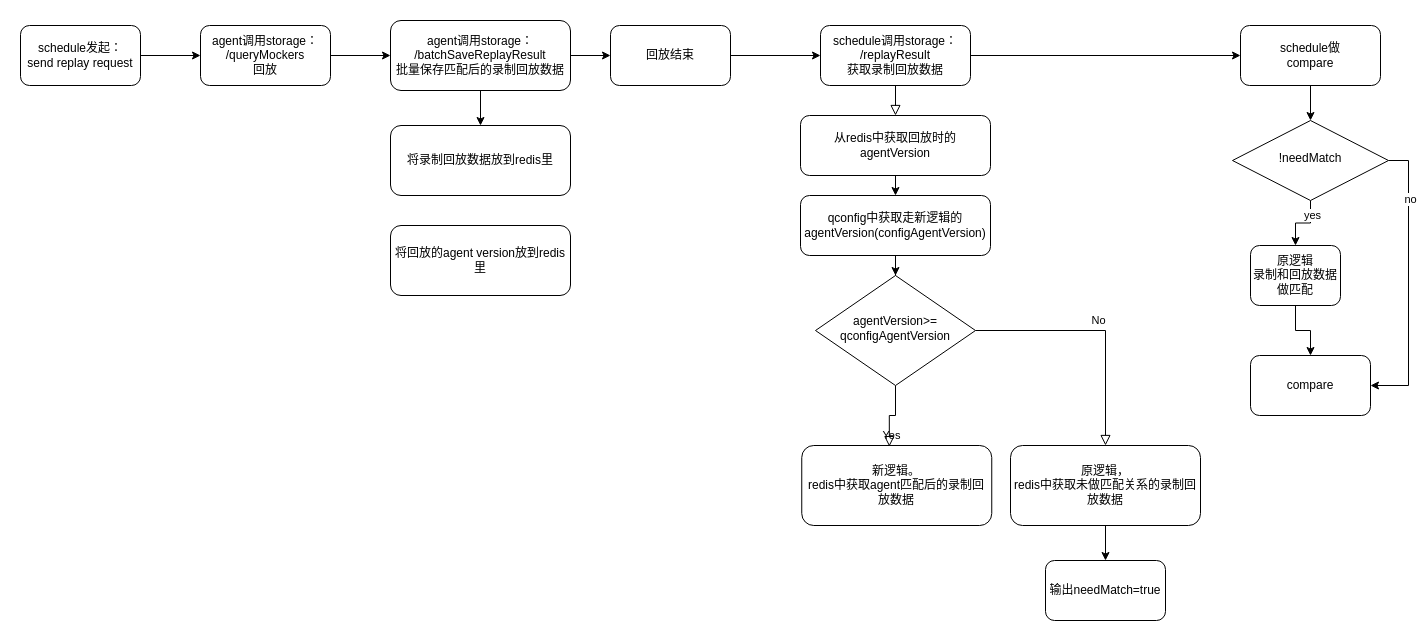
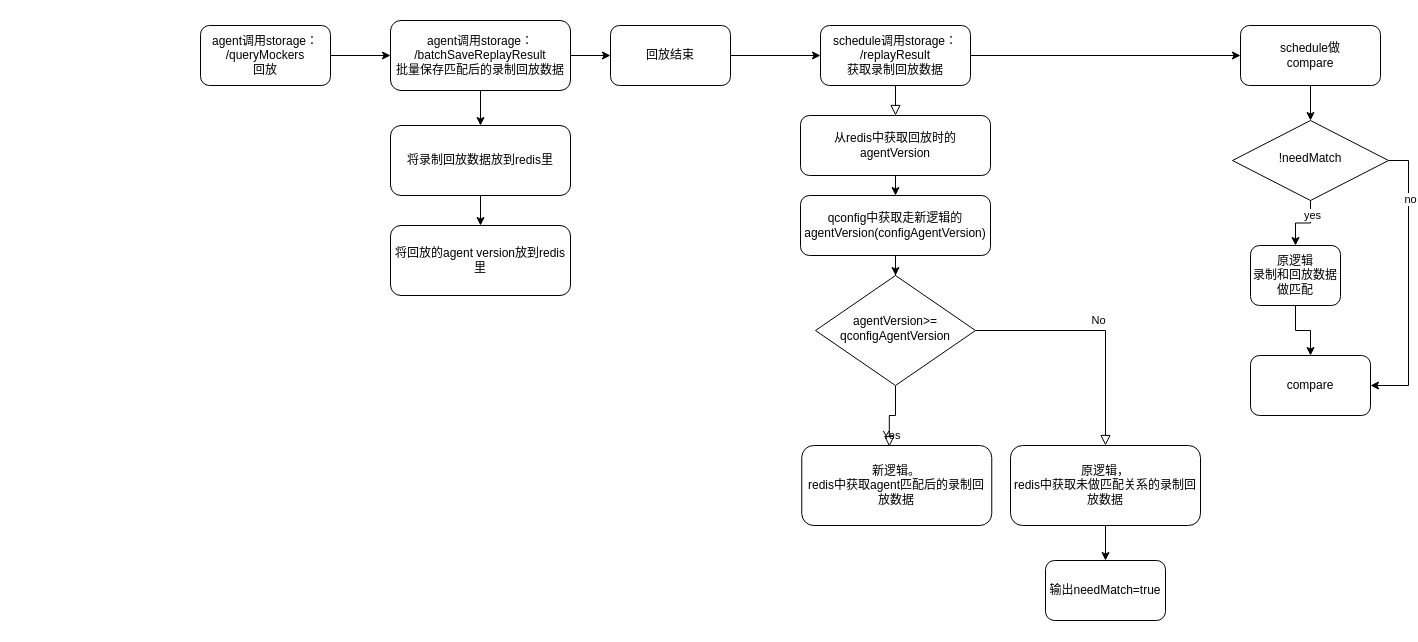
  <mxCell id="0" />
  <mxCell id="1" parent="0" />
  <mxCell id="2" value="" style="rounded=0;html=1;jettySize=auto;orthogonalLoop=1;fontSize=11;endArrow=block;endFill=0;endSize=8;strokeWidth=1;shadow=0;labelBackgroundColor=none;edgeStyle=orthogonalEdgeStyle;entryX=0.5;entryY=0;entryDx=0;entryDy=0;" parent="1" source="4" target="12" edge="1"><mxGeometry relative="1" as="geometry" /></mxCell>
  <mxCell id="3" style="edgeStyle=orthogonalEdgeStyle;rounded=0;orthogonalLoop=1;jettySize=auto;html=1;exitX=1;exitY=0.5;exitDx=0;exitDy=0;" edge="1" parent="1" source="4" target="28"><mxGeometry relative="1" as="geometry" /></mxCell>
  <mxCell id="4" value="schedule调用storage：&lt;br&gt;/replayResult&lt;br&gt;获取录制回放数据" style="rounded=1;whiteSpace=wrap;html=1;fontSize=12;glass=0;strokeWidth=1;shadow=0;" parent="1" vertex="1"><mxGeometry x="820" y="25" width="150" height="60" as="geometry" /></mxCell>
  <mxCell id="5" value="Yes" style="rounded=0;html=1;jettySize=auto;orthogonalLoop=1;fontSize=11;endArrow=block;endFill=0;endSize=8;strokeWidth=1;shadow=0;labelBackgroundColor=none;edgeStyle=orthogonalEdgeStyle;entryX=0.461;entryY=0.014;entryDx=0;entryDy=0;entryPerimeter=0;" parent="1" source="7" target="10" edge="1"><mxGeometry y="20" relative="1" as="geometry"><mxPoint as="offset" /><mxPoint x="900" y="365" as="targetPoint" /></mxGeometry></mxCell>
  <mxCell id="6" value="No" style="edgeStyle=orthogonalEdgeStyle;rounded=0;html=1;jettySize=auto;orthogonalLoop=1;fontSize=11;endArrow=block;endFill=0;endSize=8;strokeWidth=1;shadow=0;labelBackgroundColor=none;" parent="1" source="7" target="9" edge="1"><mxGeometry y="10" relative="1" as="geometry"><mxPoint as="offset" /></mxGeometry></mxCell>
  <mxCell id="7" value="agentVersion&amp;gt;=&lt;br&gt;qconfigAgentVersion" style="rhombus;whiteSpace=wrap;html=1;shadow=0;fontFamily=Helvetica;fontSize=12;align=center;strokeWidth=1;spacing=6;spacingTop=-4;" parent="1" vertex="1"><mxGeometry x="815" y="275" width="160" height="110" as="geometry" /></mxCell>
  <mxCell id="8" value="" style="edgeStyle=orthogonalEdgeStyle;rounded=0;orthogonalLoop=1;jettySize=auto;html=1;" edge="1" parent="1" source="9" target="34"><mxGeometry relative="1" as="geometry" /></mxCell>
  <mxCell id="9" value="原逻辑，&lt;br&gt;redis中获取未做匹配关系的录制回放数据" style="rounded=1;whiteSpace=wrap;html=1;fontSize=12;glass=0;strokeWidth=1;shadow=0;" parent="1" vertex="1"><mxGeometry x="1010" y="445" width="190" height="80" as="geometry" /></mxCell>
  <mxCell id="10" value="新逻辑。&lt;br&gt;redis中获取agent匹配后的录制回放数据" style="rounded=1;whiteSpace=wrap;html=1;fontSize=12;glass=0;strokeWidth=1;shadow=0;" parent="1" vertex="1"><mxGeometry x="801.25" y="445" width="190" height="80" as="geometry" /></mxCell>
  <mxCell id="11" style="edgeStyle=orthogonalEdgeStyle;rounded=0;orthogonalLoop=1;jettySize=auto;html=1;exitX=0.5;exitY=1;exitDx=0;exitDy=0;entryX=0.5;entryY=0;entryDx=0;entryDy=0;" edge="1" parent="1" source="12" target="14"><mxGeometry relative="1" as="geometry" /></mxCell>
  <mxCell id="12" value="从redis中获取回放时的agentVersion" style="rounded=1;whiteSpace=wrap;html=1;fontSize=12;glass=0;strokeWidth=1;shadow=0;" vertex="1" parent="1"><mxGeometry x="800" y="115" width="190" height="60" as="geometry" /></mxCell>
  <mxCell id="13" style="edgeStyle=orthogonalEdgeStyle;rounded=0;orthogonalLoop=1;jettySize=auto;html=1;exitX=0.5;exitY=1;exitDx=0;exitDy=0;" edge="1" parent="1" source="14" target="7"><mxGeometry relative="1" as="geometry" /></mxCell>
  <mxCell id="14" value="qconfig中获取走新逻辑的agentVersion(configAgentVersion)" style="rounded=1;whiteSpace=wrap;html=1;fontSize=12;glass=0;strokeWidth=1;shadow=0;" vertex="1" parent="1"><mxGeometry x="800" y="195" width="190" height="60" as="geometry" /></mxCell>
  <mxCell id="15" style="edgeStyle=orthogonalEdgeStyle;rounded=0;orthogonalLoop=1;jettySize=auto;html=1;exitX=0.5;exitY=1;exitDx=0;exitDy=0;entryX=0.5;entryY=0;entryDx=0;entryDy=0;" edge="1" parent="1" source="17" target="19"><mxGeometry relative="1" as="geometry" /></mxCell>
  <mxCell id="16" value="" style="edgeStyle=orthogonalEdgeStyle;rounded=0;orthogonalLoop=1;jettySize=auto;html=1;" edge="1" parent="1" source="17" target="26"><mxGeometry relative="1" as="geometry" /></mxCell>
  <mxCell id="17" value="agent调用storage：&lt;br&gt;/batchSaveReplayResult&lt;br&gt;批量保存匹配后的录制回放数据" style="rounded=1;whiteSpace=wrap;html=1;fontSize=12;glass=0;strokeWidth=1;shadow=0;" vertex="1" parent="1"><mxGeometry x="390" y="20" width="180" height="70" as="geometry" /></mxCell>
+ <mxCell id="18" style="edgeStyle=orthogonalEdgeStyle;rounded=0;orthogonalLoop=1;jettySize=auto;html=1;exitX=0.5;exitY=1;exitDx=0;exitDy=0;" edge="1" parent="1" source="19" target="20"><mxGeometry relative="1" as="geometry" /></mxCell>
  <mxCell id="19" value="&lt;div&gt;将录制回放数据放到redis里&lt;/div&gt;" style="rounded=1;whiteSpace=wrap;html=1;fontSize=12;glass=0;strokeWidth=1;shadow=0;" vertex="1" parent="1"><mxGeometry x="390" y="125" width="180" height="70" as="geometry" /></mxCell>
  <mxCell id="20" value="将回放的agent version放到redis里" style="rounded=1;whiteSpace=wrap;html=1;fontSize=12;glass=0;strokeWidth=1;shadow=0;" vertex="1" parent="1"><mxGeometry x="390" y="225" width="180" height="70" as="geometry" /></mxCell>
- <mxCell id="21" value="" style="edgeStyle=orthogonalEdgeStyle;rounded=0;orthogonalLoop=1;jettySize=auto;html=1;" edge="1" parent="1" source="22" target="24"><mxGeometry relative="1" as="geometry" /></mxCell>
- <mxCell id="22" value="schedule发起：&lt;br&gt;send replay request" style="rounded=1;whiteSpace=wrap;html=1;" vertex="1" parent="1"><mxGeometry x="20" y="25" width="120" height="60" as="geometry" /></mxCell>
  <mxCell id="23" value="" style="edgeStyle=orthogonalEdgeStyle;rounded=0;orthogonalLoop=1;jettySize=auto;html=1;" edge="1" parent="1" source="24" target="17"><mxGeometry relative="1" as="geometry" /></mxCell>
  <mxCell id="24" value="agent调用storage：&lt;br&gt;/queryMockers&lt;br&gt;回放" style="rounded=1;whiteSpace=wrap;html=1;" vertex="1" parent="1"><mxGeometry x="200" y="25" width="130" height="60" as="geometry" /></mxCell>
  <mxCell id="25" value="" style="edgeStyle=orthogonalEdgeStyle;rounded=0;orthogonalLoop=1;jettySize=auto;html=1;" edge="1" parent="1" source="26" target="4"><mxGeometry relative="1" as="geometry" /></mxCell>
  <mxCell id="26" value="回放结束" style="rounded=1;whiteSpace=wrap;html=1;" vertex="1" parent="1"><mxGeometry x="610" y="25" width="120" height="60" as="geometry" /></mxCell>
  <mxCell id="27" value="" style="edgeStyle=orthogonalEdgeStyle;rounded=0;orthogonalLoop=1;jettySize=auto;html=1;" edge="1" parent="1" source="28" target="33"><mxGeometry relative="1" as="geometry" /></mxCell>
  <mxCell id="28" value="schedule做&lt;br&gt;compare" style="rounded=1;whiteSpace=wrap;html=1;" vertex="1" parent="1"><mxGeometry x="1240" y="25" width="140" height="60" as="geometry" /></mxCell>
  <mxCell id="29" value="" style="edgeStyle=orthogonalEdgeStyle;rounded=0;orthogonalLoop=1;jettySize=auto;html=1;" edge="1" parent="1" source="33" target="37"><mxGeometry relative="1" as="geometry" /></mxCell>
  <mxCell id="30" value="yes" style="edgeLabel;html=1;align=center;verticalAlign=middle;resizable=0;points=[];" vertex="1" connectable="0" parent="29"><mxGeometry x="-0.536" y="1" relative="1" as="geometry"><mxPoint as="offset" /></mxGeometry></mxCell>
  <mxCell id="31" style="edgeStyle=orthogonalEdgeStyle;rounded=0;orthogonalLoop=1;jettySize=auto;html=1;exitX=1;exitY=0.5;exitDx=0;exitDy=0;entryX=1;entryY=0.5;entryDx=0;entryDy=0;" edge="1" parent="1" source="33" target="35"><mxGeometry relative="1" as="geometry" /></mxCell>
  <mxCell id="32" value="no" style="edgeLabel;html=1;align=center;verticalAlign=middle;resizable=0;points=[];" vertex="1" connectable="0" parent="31"><mxGeometry x="-0.587" y="1" relative="1" as="geometry"><mxPoint as="offset" /></mxGeometry></mxCell>
  <mxCell id="33" value="!needMatch" style="rhombus;whiteSpace=wrap;html=1;shadow=0;fontFamily=Helvetica;fontSize=12;align=center;strokeWidth=1;spacing=6;spacingTop=-4;" vertex="1" parent="1"><mxGeometry x="1232" y="120" width="156" height="80" as="geometry" /></mxCell>
  <mxCell id="34" value="输出needMatch=true" style="rounded=1;whiteSpace=wrap;html=1;glass=0;strokeWidth=1;shadow=0;" vertex="1" parent="1"><mxGeometry x="1045" y="560" width="120" height="60" as="geometry" /></mxCell>
  <mxCell id="35" value="compare" style="rounded=1;whiteSpace=wrap;html=1;glass=0;strokeWidth=1;shadow=0;" vertex="1" parent="1"><mxGeometry x="1250" y="355" width="120" height="60" as="geometry" /></mxCell>
  <mxCell id="36" value="" style="edgeStyle=orthogonalEdgeStyle;rounded=0;orthogonalLoop=1;jettySize=auto;html=1;" edge="1" parent="1" source="37" target="35"><mxGeometry relative="1" as="geometry" /></mxCell>
  <mxCell id="37" value="原逻辑&lt;br&gt;录制和回放数据做匹配" style="rounded=1;whiteSpace=wrap;html=1;glass=0;strokeWidth=1;shadow=0;" vertex="1" parent="1"><mxGeometry x="1250" y="245" width="90" height="60" as="geometry" /></mxCell>
